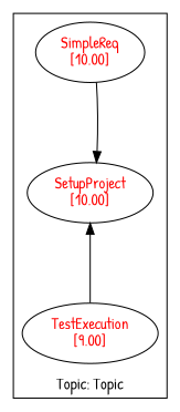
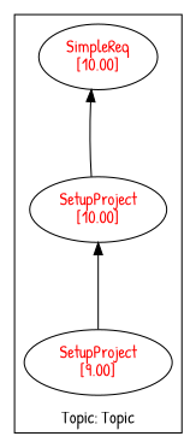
  digraph {
    fontname="Patrick Hand"
    mclimit=10.0
    nslimit=10.0
    rankdir=BT
    ranksep=1
    node [fontcolor=red fontname="Patrick Hand"]
    edge [fontname="Patrick Hand"]
    n1 [label="SetupProject\n[10.00]"]
    n2 [label="SimpleReq\n[10.00]"]
-   n3 [label="TestExecution\n[9.00]"]
+   n3 [label="SetupProject\n[9.00]"]
    subgraph cluster_1 {
      label="Topic: Topic"
      n1
      n2
      n3
    }
-   n2 -> n1
+   n1 -> n2
    n3 -> n1
  }
